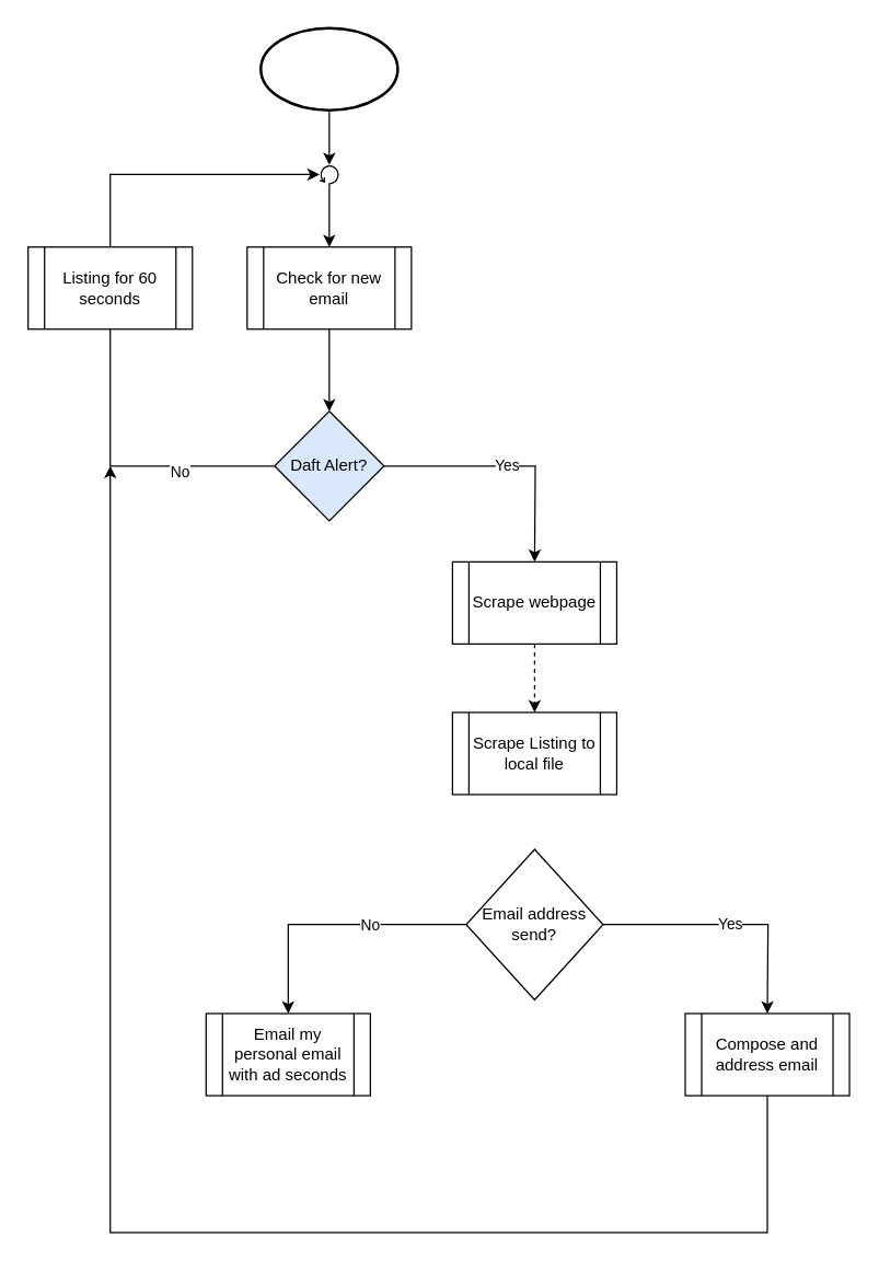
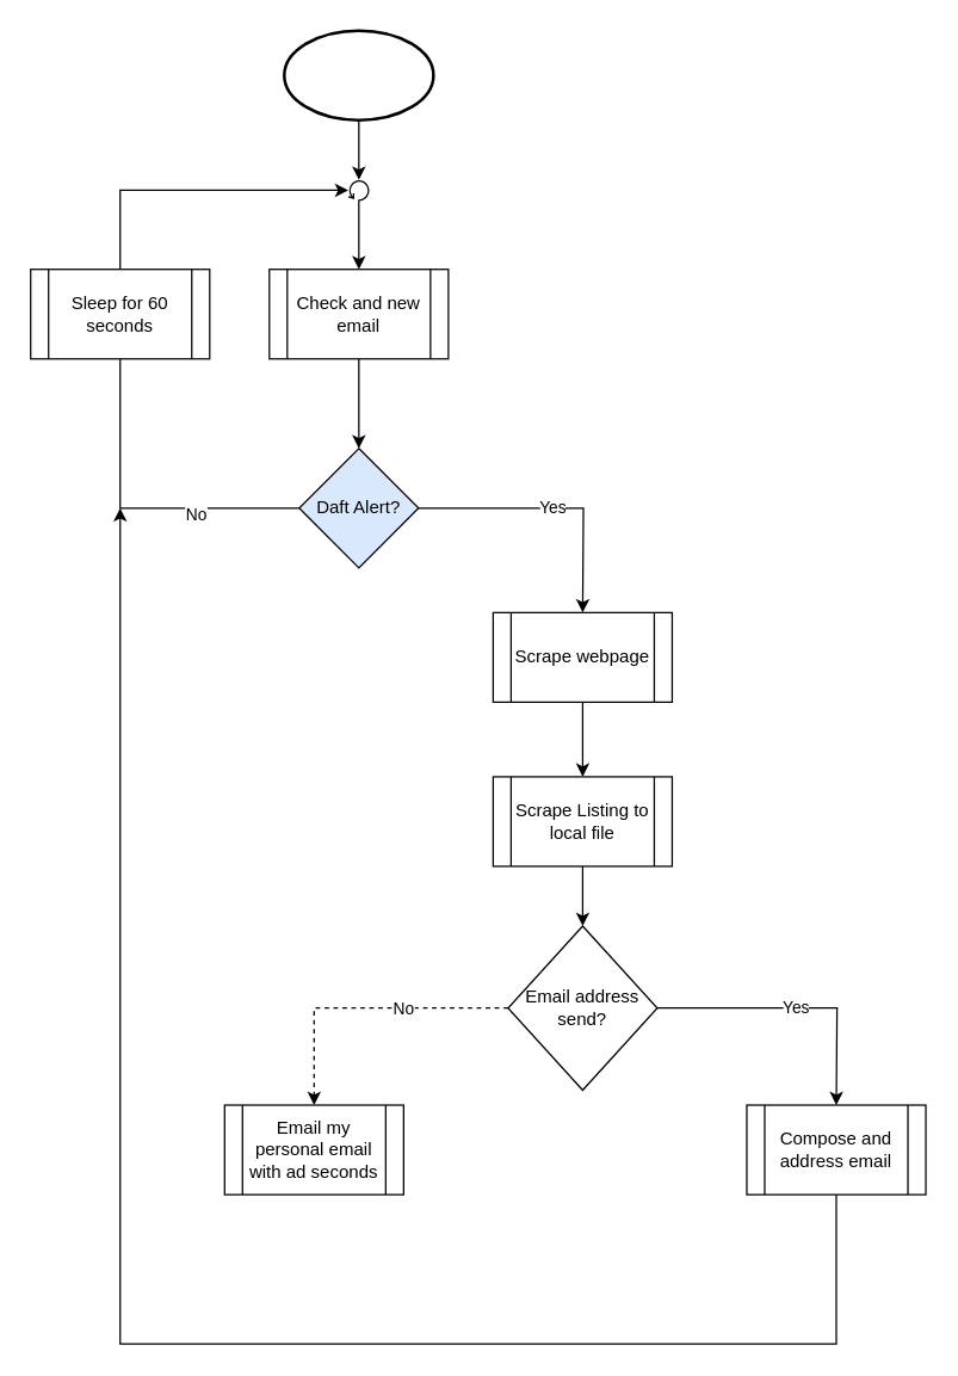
  <mxCell id="0" />
  <mxCell id="1" parent="0" />
  <mxCell id="2" value="" style="group" vertex="1" connectable="0" parent="1"><mxGeometry x="100" y="80" width="200" height="340" as="geometry" /></mxCell>
  <mxCell id="3" value="" style="endArrow=classic;html=1;entryX=0.5;entryY=0;entryDx=0;entryDy=0;" edge="1" parent="2" source="10" target="8"><mxGeometry width="50" height="50" relative="1" as="geometry"><mxPoint x="140" as="sourcePoint" /><mxPoint x="110" as="targetPoint" /></mxGeometry></mxCell>
  <mxCell id="4" style="edgeStyle=orthogonalEdgeStyle;rounded=0;orthogonalLoop=1;jettySize=auto;html=1;exitX=0;exitY=0.5;exitDx=0;exitDy=0;" edge="1" parent="2" source="9" target="10"><mxGeometry relative="1" as="geometry"><mxPoint y="-70" as="targetPoint" /><Array as="points"><mxPoint x="-20" y="260" /><mxPoint x="-20" y="47" /></Array></mxGeometry></mxCell>
  <mxCell id="5" value="No" style="edgeLabel;html=1;align=center;verticalAlign=middle;resizable=0;points=[];" vertex="1" connectable="0" parent="4"><mxGeometry x="-0.712" y="4" relative="1" as="geometry"><mxPoint as="offset" /></mxGeometry></mxCell>
  <mxCell id="6" value="" style="group" vertex="1" connectable="0" parent="2"><mxGeometry x="80" y="100" width="120" height="200" as="geometry" /></mxCell>
  <mxCell id="7" style="edgeStyle=orthogonalEdgeStyle;rounded=0;orthogonalLoop=1;jettySize=auto;html=1;exitX=0.5;exitY=1;exitDx=0;exitDy=0;" edge="1" parent="6" source="8"><mxGeometry relative="1" as="geometry"><mxPoint x="60" y="120" as="targetPoint" /></mxGeometry></mxCell>
- <mxCell id="8" value="Check for new email" style="shape=process;whiteSpace=wrap;html=1;backgroundOutline=1;" vertex="1" parent="6"><mxGeometry width="120" height="60" as="geometry" /></mxCell>
+ <mxCell id="8" value="Check and new email" style="shape=process;whiteSpace=wrap;html=1;backgroundOutline=1;" vertex="1" parent="6"><mxGeometry width="120" height="60" as="geometry" /></mxCell>
  <mxCell id="9" value="Daft Alert?" style="rhombus;whiteSpace=wrap;html=1;fillColor=#dae8fc;" vertex="1" parent="6"><mxGeometry x="20" y="120" width="80" height="80" as="geometry" /></mxCell>
  <mxCell id="10" value="" style="shape=mxgraph.bpmn.loop;html=1;outlineConnect=0;" vertex="1" parent="2"><mxGeometry x="133" y="40" width="14" height="14" as="geometry" /></mxCell>
  <mxCell id="11" value="" style="endArrow=classic;html=1;entryX=0.5;entryY=0;entryDx=0;entryDy=0;" edge="1" parent="2" target="10"><mxGeometry width="50" height="50" relative="1" as="geometry"><mxPoint x="140" as="sourcePoint" /><mxPoint x="390" y="210" as="targetPoint" /></mxGeometry></mxCell>
  <mxCell id="12" value="" style="strokeWidth=2;html=1;shape=mxgraph.flowchart.start_1;whiteSpace=wrap;" vertex="1" parent="1"><mxGeometry x="190" y="20" width="100" height="60" as="geometry" /></mxCell>
- <mxCell id="13" value="Listing for 60 seconds" style="shape=process;whiteSpace=wrap;html=1;backgroundOutline=1;" vertex="1" parent="1"><mxGeometry x="20" y="180" width="120" height="60" as="geometry" /></mxCell>
+ <mxCell id="13" value="Sleep for 60 seconds" style="shape=process;whiteSpace=wrap;html=1;backgroundOutline=1;" vertex="1" parent="1"><mxGeometry x="20" y="180" width="120" height="60" as="geometry" /></mxCell>
  <mxCell id="14" value="Yes" style="edgeStyle=orthogonalEdgeStyle;rounded=0;orthogonalLoop=1;jettySize=auto;html=1;exitX=1;exitY=0.5;exitDx=0;exitDy=0;" edge="1" parent="1" source="9"><mxGeometry relative="1" as="geometry"><mxPoint x="390" y="410" as="targetPoint" /></mxGeometry></mxCell>
- <mxCell id="15" style="edgeStyle=orthogonalEdgeStyle;rounded=0;orthogonalLoop=1;jettySize=auto;html=1;entryX=0.5;entryY=0;entryDx=0;entryDy=0;dashed=1;" edge="1" parent="1" source="16" target="23"><mxGeometry relative="1" as="geometry"><mxPoint x="390" y="500" as="targetPoint" /></mxGeometry></mxCell>
+ <mxCell id="15" style="edgeStyle=orthogonalEdgeStyle;rounded=0;orthogonalLoop=1;jettySize=auto;html=1;entryX=0.5;entryY=0;entryDx=0;entryDy=0;" edge="1" parent="1" source="16" target="23"><mxGeometry relative="1" as="geometry"><mxPoint x="390" y="500" as="targetPoint" /></mxGeometry></mxCell>
  <mxCell id="16" value="Scrape webpage" style="shape=process;whiteSpace=wrap;html=1;backgroundOutline=1;" vertex="1" parent="1"><mxGeometry x="330" y="410" width="120" height="60" as="geometry" /></mxCell>
- <mxCell id="17" style="edgeStyle=orthogonalEdgeStyle;rounded=0;orthogonalLoop=1;jettySize=auto;html=1;exitX=0;exitY=0.5;exitDx=0;exitDy=0;entryX=0.5;entryY=0;entryDx=0;entryDy=0;" edge="1" parent="1" source="20" target="21"><mxGeometry relative="1" as="geometry"><mxPoint x="210" y="680" as="targetPoint" /></mxGeometry></mxCell>
+ <mxCell id="17" style="edgeStyle=orthogonalEdgeStyle;rounded=0;orthogonalLoop=1;jettySize=auto;html=1;exitX=0;exitY=0.5;exitDx=0;exitDy=0;entryX=0.5;entryY=0;entryDx=0;entryDy=0;dashed=1;" edge="1" parent="1" source="20" target="21"><mxGeometry relative="1" as="geometry"><mxPoint x="210" y="680" as="targetPoint" /></mxGeometry></mxCell>
  <mxCell id="18" value="No" style="edgeLabel;html=1;align=center;verticalAlign=middle;resizable=0;points=[];" vertex="1" connectable="0" parent="17"><mxGeometry x="-0.274" relative="1" as="geometry"><mxPoint as="offset" /></mxGeometry></mxCell>
  <mxCell id="19" value="Yes&lt;br&gt;" style="edgeStyle=orthogonalEdgeStyle;rounded=0;orthogonalLoop=1;jettySize=auto;html=1;exitX=1;exitY=0.5;exitDx=0;exitDy=0;" edge="1" parent="1" source="20"><mxGeometry relative="1" as="geometry"><mxPoint x="560" y="740" as="targetPoint" /></mxGeometry></mxCell>
  <mxCell id="20" value="Email address send?" style="rhombus;whiteSpace=wrap;html=1;" vertex="1" parent="1"><mxGeometry x="340" y="620" width="100" height="110" as="geometry" /></mxCell>
  <mxCell id="21" value="Email my personal email with ad seconds" style="shape=process;whiteSpace=wrap;html=1;backgroundOutline=1;" vertex="1" parent="1"><mxGeometry x="150" y="740" width="120" height="60" as="geometry" /></mxCell>
+ <mxCell id="22" style="edgeStyle=orthogonalEdgeStyle;rounded=0;orthogonalLoop=1;jettySize=auto;html=1;exitX=0.5;exitY=1;exitDx=0;exitDy=0;entryX=0.5;entryY=0;entryDx=0;entryDy=0;" edge="1" parent="1" source="23" target="20"><mxGeometry relative="1" as="geometry" /></mxCell>
  <mxCell id="23" value="Scrape Listing to local file" style="shape=process;whiteSpace=wrap;html=1;backgroundOutline=1;" vertex="1" parent="1"><mxGeometry x="330" y="520" width="120" height="60" as="geometry" /></mxCell>
  <mxCell id="24" style="edgeStyle=orthogonalEdgeStyle;rounded=0;orthogonalLoop=1;jettySize=auto;html=1;exitX=0.5;exitY=1;exitDx=0;exitDy=0;" edge="1" parent="1" source="25"><mxGeometry relative="1" as="geometry"><mxPoint x="80" y="340" as="targetPoint" /><Array as="points"><mxPoint x="560" y="900" /><mxPoint x="80" y="900" /></Array></mxGeometry></mxCell>
  <mxCell id="25" value="Compose and address email" style="shape=process;whiteSpace=wrap;html=1;backgroundOutline=1;" vertex="1" parent="1"><mxGeometry x="500" y="740" width="120" height="60" as="geometry" /></mxCell>
